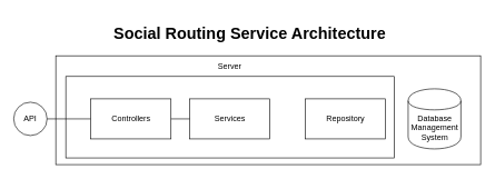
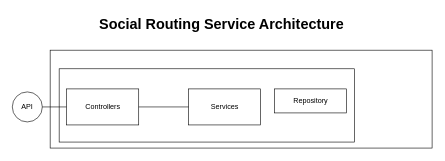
  <mxCell id="0" />
  <mxCell id="1" parent="0" />
- <mxCell id="2" value="&lt;h1&gt;Social Routing Service Architecture&lt;/h1&gt;" style="text;html=1;strokeColor=none;fillColor=none;spacing=5;spacingTop=-20;whiteSpace=wrap;overflow=hidden;rounded=0;" parent="1" vertex="1"><mxGeometry x="164.5" y="30.5" width="483" height="45" as="geometry" /></mxCell>
+ <mxCell id="2" value="&lt;h1&gt;Social Routing Service Architecture&lt;/h1&gt;" style="text;html=1;strokeColor=none;fillColor=none;spacing=5;spacingTop=-20;whiteSpace=wrap;overflow=hidden;rounded=0;" parent="1" vertex="1"><mxGeometry x="159.5" y="20.5" width="483" height="45" as="geometry" /></mxCell>
  <mxCell id="3" value="" style="group" vertex="1" connectable="0" parent="1"><mxGeometry x="20" y="83" width="699" height="163" as="geometry" /></mxCell>
  <mxCell id="4" value="" style="rounded=0;whiteSpace=wrap;html=1;" parent="3" vertex="1"><mxGeometry x="63" width="636" height="163" as="geometry" /></mxCell>
  <mxCell id="5" value="" style="rounded=0;whiteSpace=wrap;html=1;" parent="3" vertex="1"><mxGeometry x="78" y="31" width="492" height="122" as="geometry" /></mxCell>
  <mxCell id="6" value="API" style="ellipse;whiteSpace=wrap;html=1;aspect=fixed;" parent="3" vertex="1"><mxGeometry y="69.5" width="50" height="50" as="geometry" /></mxCell>
  <mxCell id="7" value="" style="endArrow=none;html=1;entryX=1;entryY=0.5;entryDx=0;entryDy=0;exitX=0;exitY=0.5;exitDx=0;exitDy=0;" parent="3" source="9" target="6" edge="1"><mxGeometry width="50" height="50" relative="1" as="geometry"><mxPoint x="-3" y="390" as="sourcePoint" /><mxPoint x="47" y="340" as="targetPoint" /></mxGeometry></mxCell>
- <mxCell id="8" value="Database Management System" style="shape=cylinder;whiteSpace=wrap;html=1;boundedLbl=1;backgroundOutline=1;" parent="3" vertex="1"><mxGeometry x="590.5" y="49.5" width="79" height="90" as="geometry" /></mxCell>
- <mxCell id="9" value="Controllers" style="rounded=0;whiteSpace=wrap;html=1;" parent="3" vertex="1"><mxGeometry x="115.5" y="64.5" width="120" height="60" as="geometry" /></mxCell>
- <mxCell id="10" value="Services" style="rounded=0;whiteSpace=wrap;html=1;" parent="3" vertex="1"><mxGeometry x="263.5" y="64.5" width="120" height="60" as="geometry" /></mxCell>
- <mxCell id="11" value="Repository" style="rounded=0;whiteSpace=wrap;html=1;" parent="3" vertex="1"><mxGeometry x="436.5" y="64.5" width="120" height="60" as="geometry" /></mxCell>
+ <mxCell id="9" value="Controllers" style="rounded=0;whiteSpace=wrap;html=1;" parent="3" vertex="1"><mxGeometry x="90.5" y="64.5" width="120" height="60" as="geometry" /></mxCell>
+ <mxCell id="10" value="Services" style="rounded=0;whiteSpace=wrap;html=1;" parent="3" vertex="1"><mxGeometry x="293.5" y="64.5" width="120" height="60" as="geometry" /></mxCell>
+ <mxCell id="11" value="Repository" style="rounded=0;whiteSpace=wrap;html=1;" parent="3" vertex="1"><mxGeometry x="436.5" y="64.5" width="120" height="40" as="geometry" /></mxCell>
  <mxCell id="12" value="" style="endArrow=none;html=1;entryX=0;entryY=0.5;entryDx=0;entryDy=0;exitX=1;exitY=0.5;exitDx=0;exitDy=0;" parent="3" source="9" target="10" edge="1"><mxGeometry width="50" height="50" relative="1" as="geometry"><mxPoint x="86.5" y="189.5" as="sourcePoint" /><mxPoint x="136.5" y="139.5" as="targetPoint" /></mxGeometry></mxCell>
- <mxCell id="13" value="Server" style="text;html=1;strokeColor=none;fillColor=none;align=center;verticalAlign=middle;whiteSpace=wrap;rounded=0;" parent="3" vertex="1"><mxGeometry x="299" y="6" width="49" height="20" as="geometry" /></mxCell>
